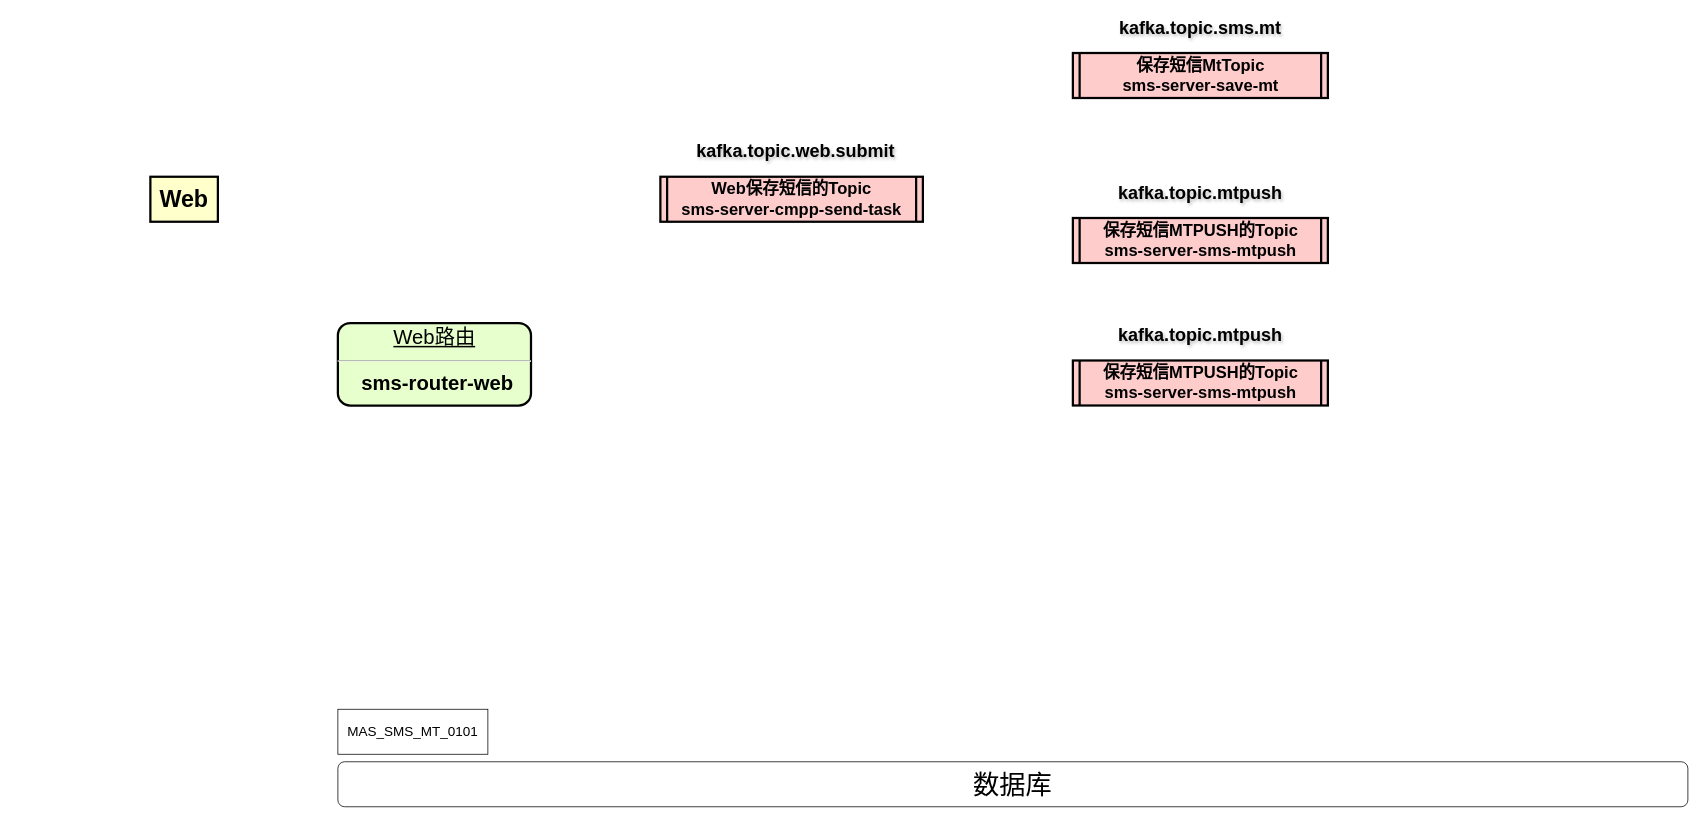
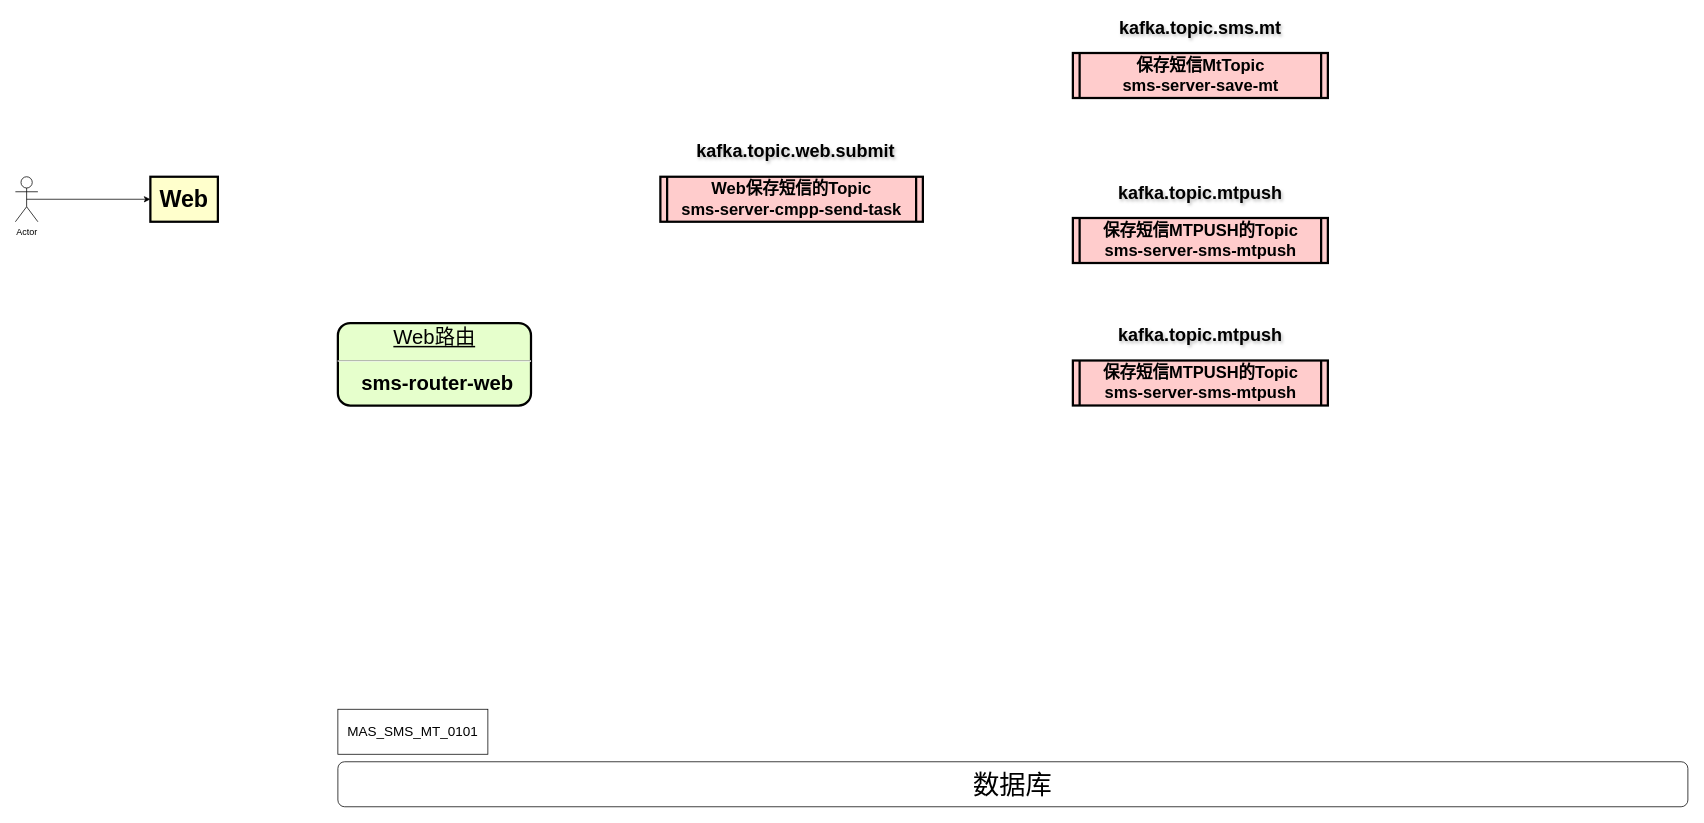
  <mxCell id="0" />
  <mxCell id="1" parent="0" />
  <mxCell id="2" value="Web保存短信的Topic&#10;sms-server-cmpp-send-task" style="shape=process;whiteSpace=wrap;align=center;verticalAlign=middle;size=0.025;fontStyle=1;strokeWidth=3;fillColor=#FFCCCC;fontSize=22;" parent="1" vertex="1"><mxGeometry x="880" y="235" width="350" height="60" as="geometry" /></mxCell>
  <mxCell id="3" value="&lt;p style=&quot;margin: 0px; margin-top: 4px; text-align: center; text-decoration: underline;&quot;&gt;&lt;span style=&quot;font-weight: normal;&quot;&gt;&lt;font&gt;Web路由&lt;/font&gt;&lt;/span&gt;&lt;/p&gt;&lt;hr&gt;&lt;p style=&quot;margin: 0px; margin-left: 8px;&quot;&gt;&lt;font&gt;sms-router-web&lt;/font&gt;&lt;/p&gt;" style="verticalAlign=middle;align=center;overflow=fill;fontSize=27;fontFamily=Helvetica;html=1;rounded=1;fontStyle=1;strokeWidth=3;fillColor=#E6FFCC" parent="1" vertex="1"><mxGeometry x="450" y="430" width="257.5" height="110" as="geometry" /></mxCell>
  <mxCell id="4" value="Web" style="whiteSpace=wrap;align=center;verticalAlign=middle;fontStyle=1;strokeWidth=3;fillColor=#FFFFCC;fontSize=31;" parent="1" vertex="1"><mxGeometry x="200" y="235" width="90" height="60" as="geometry" /></mxCell>
  <mxCell id="5" value="kafka.topic.web.submit" style="text;spacingTop=-5;align=center;fontSize=24;fontStyle=1;labelBackgroundColor=none;labelBorderColor=none;html=1;textShadow=1;" parent="1" vertex="1"><mxGeometry x="1017.5" y="185" width="85" height="20" as="geometry" /></mxCell>
  <mxCell id="6" value="保存短信MtTopic&#10;sms-server-save-mt" style="shape=process;whiteSpace=wrap;align=center;verticalAlign=middle;size=0.025;fontStyle=1;strokeWidth=3;fillColor=#FFCCCC;fontSize=22;" parent="1" vertex="1"><mxGeometry x="1430" y="70" width="340" height="60" as="geometry" /></mxCell>
  <mxCell id="7" value="kafka.topic.sms.mt" style="text;spacingTop=-5;align=center;fontSize=24;labelBackgroundColor=none;textShadow=1;fontStyle=1" parent="1" vertex="1"><mxGeometry x="1557.5" y="20" width="85" height="20" as="geometry" /></mxCell>
  <mxCell id="8" value="保存短信MTPUSH的Topic&#10;sms-server-sms-mtpush" style="shape=process;whiteSpace=wrap;align=center;verticalAlign=middle;size=0.025;fontStyle=1;strokeWidth=3;fillColor=#FFCCCC;fontSize=22;" parent="1" vertex="1"><mxGeometry x="1430" y="290" width="340" height="60" as="geometry" /></mxCell>
  <mxCell id="9" value="kafka.topic.mtpush" style="text;spacingTop=-5;align=center;fontSize=24;labelBackgroundColor=none;textShadow=1;fontStyle=1" parent="1" vertex="1"><mxGeometry x="1557.5" y="240" width="85" height="20" as="geometry" /></mxCell>
  <mxCell id="10" value="保存短信MTPUSH的Topic&#10;sms-server-sms-mtpush" style="shape=process;whiteSpace=wrap;align=center;verticalAlign=middle;size=0.025;fontStyle=1;strokeWidth=3;fillColor=#FFCCCC;fontSize=22;" parent="1" vertex="1"><mxGeometry x="1430" y="480" width="340" height="60" as="geometry" /></mxCell>
  <mxCell id="11" value="kafka.topic.mtpush" style="text;spacingTop=-5;align=center;fontSize=24;labelBackgroundColor=none;textShadow=1;fontStyle=1" parent="1" vertex="1"><mxGeometry x="1557.5" y="430" width="85" height="20" as="geometry" /></mxCell>
+ <mxCell id="12" value="Actor" style="shape=umlActor;verticalLabelPosition=bottom;verticalAlign=top;html=1;outlineConnect=0;" parent="1" vertex="1"><mxGeometry x="20" y="235" width="30" height="60" as="geometry" /></mxCell>
+ <mxCell id="13" value="" style="endArrow=classic;html=1;rounded=0;entryX=0;entryY=0.5;entryDx=0;entryDy=0;exitX=0.5;exitY=0.5;exitDx=0;exitDy=0;exitPerimeter=0;" parent="1" source="12" target="4" edge="1"><mxGeometry width="50" height="50" relative="1" as="geometry"><mxPoint x="90" y="275" as="sourcePoint" /><mxPoint x="190" y="275" as="targetPoint" /></mxGeometry></mxCell>
  <mxCell id="14" value="数据库" style="rounded=1;whiteSpace=wrap;html=1;fontSize=35;" vertex="1" parent="1"><mxGeometry x="450" y="1015" width="1800" height="60" as="geometry" /></mxCell>
  <mxCell id="15" value="&lt;span style=&quot;font-size: 18px;&quot;&gt;MAS_SMS_MT_0101&lt;/span&gt;" style="rounded=0;whiteSpace=wrap;html=1;" vertex="1" parent="1"><mxGeometry x="450" y="945" width="200" height="60" as="geometry" /></mxCell>
